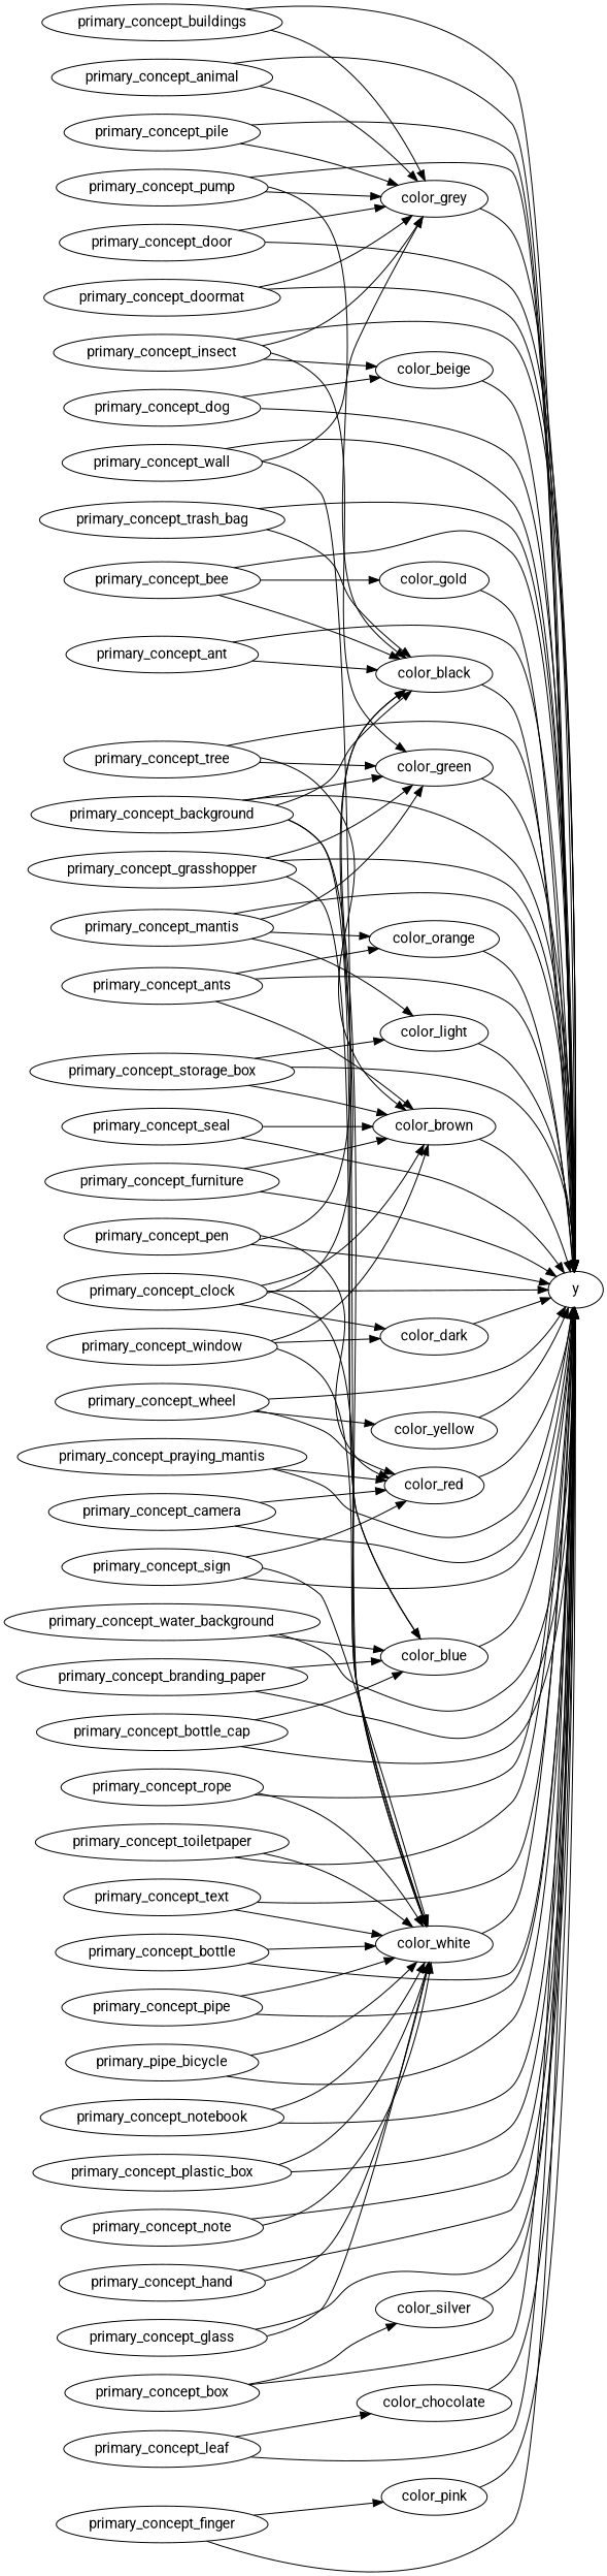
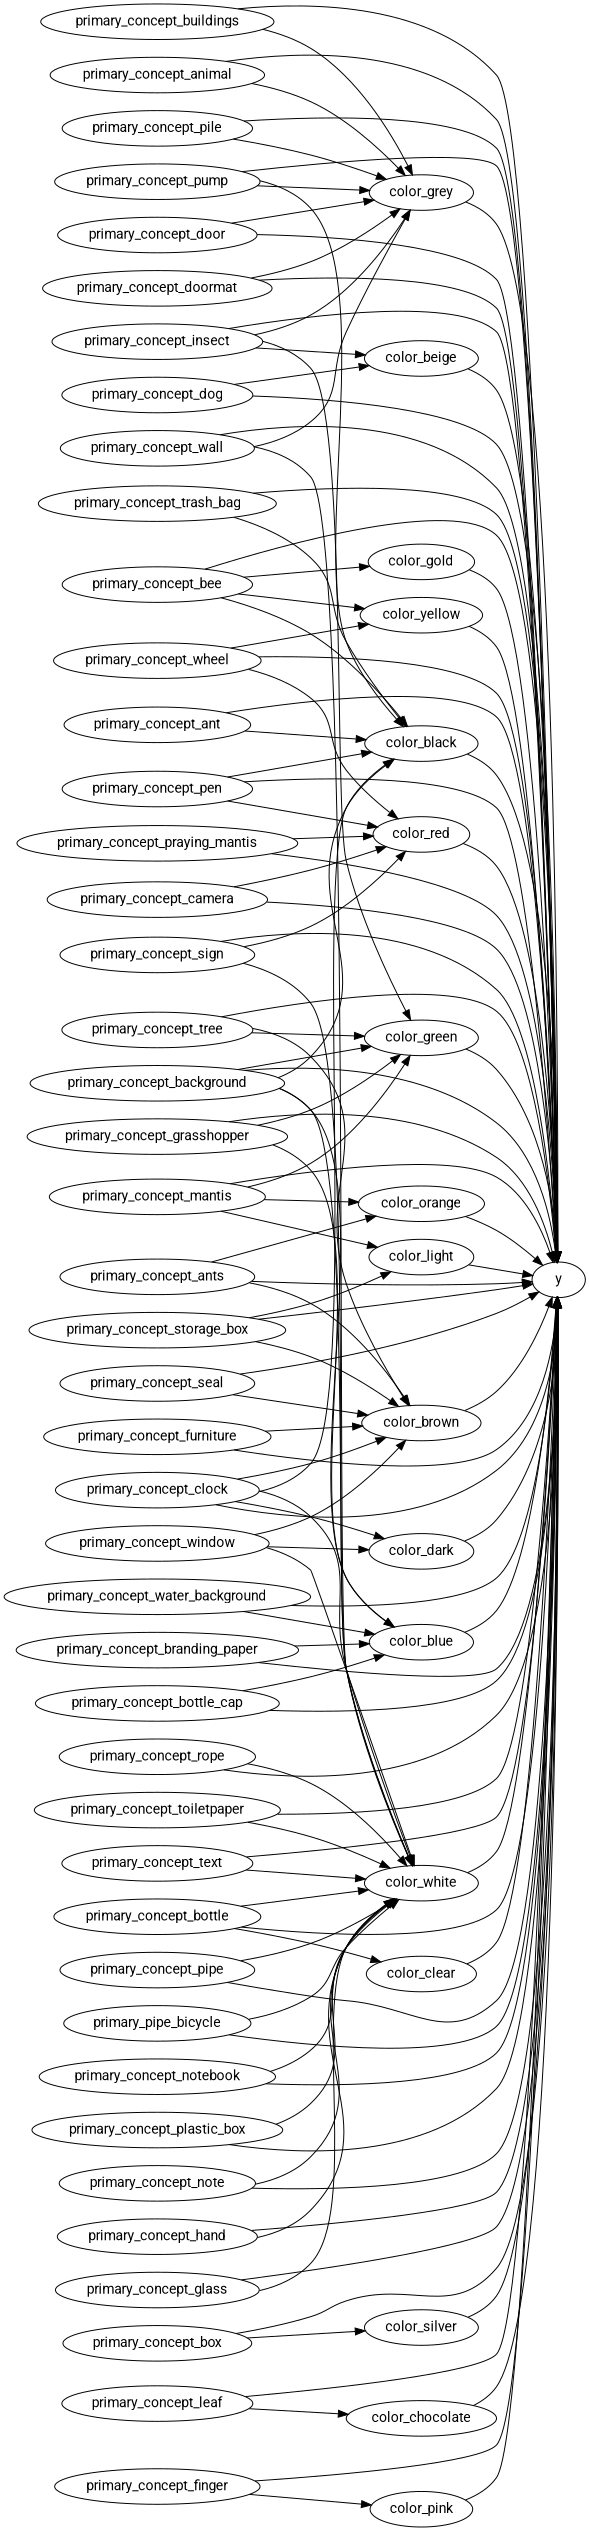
  strict digraph {
    fontname=Roboto
    rankdir=LR
    node [fontname=Roboto]
    edge [fontname=Roboto]
    primary_concept_rope
    y
    color_white
    primary_concept_insect
    color_green
    color_grey
    color_beige
    primary_concept_buildings
    primary_concept_animal
    primary_concept_ants
    color_brown
    color_orange
    primary_concept_box
    color_silver
    primary_concept_trash_bag
    color_black
    primary_concept_pile
    primary_concept_background
    color_blue
    primary_concept_wall
    primary_concept_bee
    color_yellow
    color_gold
    primary_concept_grasshopper
    primary_concept_seal
    primary_concept_water_background
    primary_concept_toiletpaper
    primary_concept_storage_box
    color_light
    primary_concept_wheel
    color_red
    primary_concept_dog
    primary_concept_pump
    primary_concept_branding_paper
    primary_concept_text
    primary_concept_bottle
+   color_clear
    primary_concept_bottle_cap
    primary_concept_pipe
    primary_concept_ant
    n41 [label=primary_pipe_bicycle]
    primary_concept_tree
    primary_concept_sign
    primary_concept_notebook
    primary_concept_plastic_box
    primary_concept_note
    primary_concept_clock
    color_dark
    primary_concept_mantis
    primary_concept_door
    primary_concept_doormat
    primary_concept_leaf
    color_chocolate
    primary_concept_praying_mantis
    primary_concept_finger
    color_pink
    primary_concept_furniture
    primary_concept_window
    primary_concept_hand
    primary_concept_glass
    primary_concept_pen
    primary_concept_camera
    primary_concept_rope -> y
    primary_concept_rope -> color_white
    color_white -> y
    primary_concept_insect -> y
    primary_concept_insect -> color_green
    primary_concept_insect -> color_grey
    primary_concept_insect -> color_beige
    color_green -> y
    color_grey -> y
    color_beige -> y
    primary_concept_buildings -> y
    primary_concept_buildings -> color_grey
    primary_concept_animal -> y
    primary_concept_animal -> color_grey
    primary_concept_ants -> y
    primary_concept_ants -> color_brown
    primary_concept_ants -> color_orange
    color_brown -> y
    color_orange -> y
    primary_concept_box -> y
    primary_concept_box -> color_silver
    color_silver -> y
    primary_concept_trash_bag -> y
    primary_concept_trash_bag -> color_black
    color_black -> y
    primary_concept_pile -> y
    primary_concept_pile -> color_grey
    primary_concept_background -> y
    primary_concept_background -> color_white
    primary_concept_background -> color_green
    primary_concept_background -> color_black
    primary_concept_background -> color_blue
    color_blue -> y
    primary_concept_wall -> y
    primary_concept_wall -> color_white
    primary_concept_wall -> color_grey
    primary_concept_bee -> y
    primary_concept_bee -> color_black
+   primary_concept_bee -> color_yellow
    primary_concept_bee -> color_gold
    color_yellow -> y
    color_gold -> y
    primary_concept_grasshopper -> y
    primary_concept_grasshopper -> color_green
    primary_concept_grasshopper -> color_blue
    primary_concept_seal -> y
    primary_concept_seal -> color_brown
    primary_concept_water_background -> y
    primary_concept_water_background -> color_blue
    primary_concept_toiletpaper -> y
    primary_concept_toiletpaper -> color_white
    primary_concept_storage_box -> y
    primary_concept_storage_box -> color_brown
    primary_concept_storage_box -> color_light
    color_light -> y
    primary_concept_wheel -> y
    primary_concept_wheel -> color_yellow
    primary_concept_wheel -> color_red
    color_red -> y
    primary_concept_dog -> y
    primary_concept_dog -> color_beige
    primary_concept_pump -> y
    primary_concept_pump -> color_grey
    primary_concept_pump -> color_black
    primary_concept_branding_paper -> y
    primary_concept_branding_paper -> color_blue
    primary_concept_text -> y
    primary_concept_text -> color_white
    primary_concept_bottle -> y
    primary_concept_bottle -> color_white
+   primary_concept_bottle -> color_clear
+   color_clear -> y
    primary_concept_bottle_cap -> y
    primary_concept_bottle_cap -> color_blue
    primary_concept_pipe -> y
    primary_concept_pipe -> color_white
    primary_concept_ant -> y
    primary_concept_ant -> color_black
    n41 -> y
    n41 -> color_white
    primary_concept_tree -> y
    primary_concept_tree -> color_green
    primary_concept_tree -> color_brown
    primary_concept_sign -> y
    primary_concept_sign -> color_white
    primary_concept_sign -> color_red
    primary_concept_notebook -> y
    primary_concept_notebook -> color_white
    primary_concept_plastic_box -> y
    primary_concept_plastic_box -> color_white
    primary_concept_note -> y
    primary_concept_note -> color_white
    primary_concept_clock -> y
    primary_concept_clock -> color_white
    primary_concept_clock -> color_brown
    primary_concept_clock -> color_black
    primary_concept_clock -> color_dark
    color_dark -> y
    primary_concept_mantis -> y
    primary_concept_mantis -> color_green
    primary_concept_mantis -> color_orange
    primary_concept_mantis -> color_light
    primary_concept_door -> y
    primary_concept_door -> color_grey
    primary_concept_doormat -> y
    primary_concept_doormat -> color_grey
    primary_concept_leaf -> y
    primary_concept_leaf -> color_chocolate
    color_chocolate -> y
    primary_concept_praying_mantis -> y
    primary_concept_praying_mantis -> color_red
    primary_concept_finger -> y
    primary_concept_finger -> color_pink
    color_pink -> y
    primary_concept_furniture -> y
    primary_concept_furniture -> color_brown
    primary_concept_window -> color_white
    primary_concept_window -> color_brown
    primary_concept_window -> color_dark
    primary_concept_hand -> y
    primary_concept_hand -> color_white
    primary_concept_glass -> y
    primary_concept_glass -> color_white
    primary_concept_pen -> y
    primary_concept_pen -> color_black
    primary_concept_pen -> color_red
    primary_concept_camera -> y
    primary_concept_camera -> color_red
  }
